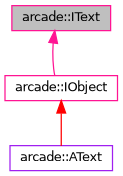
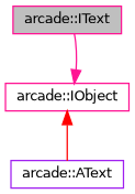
  digraph {
    node [color=deeppink fillcolor=white fontname=Helvetica fontsize=10 shape=record style=filled]
    edge [dir=back fontname=Helvetica fontsize=10 labelfontname=Helvetica labelfontsize=10 style=solid]
    n1 [fillcolor=grey75 fontcolor=black height=0.2 label="arcade::IText" width=0.4]
    n2 [color=purple height=0.2 label="arcade::AText" width=0.4]
    n3 [height=0.2 label="arcade::IObject" width=0.4]
-   n1 -> n3 [color=deeppink]
+   n3 -> n1 [color=deeppink]
    n3 -> n2 [color=red]
  }
